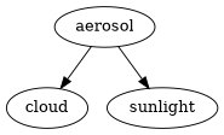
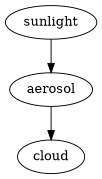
  digraph {
    n1 [label=cloud]
    n2 [label=sunlight]
    n3 [label=aerosol]
    n3 -> n1
-   n3 -> n2
+   n2 -> n3
  }
